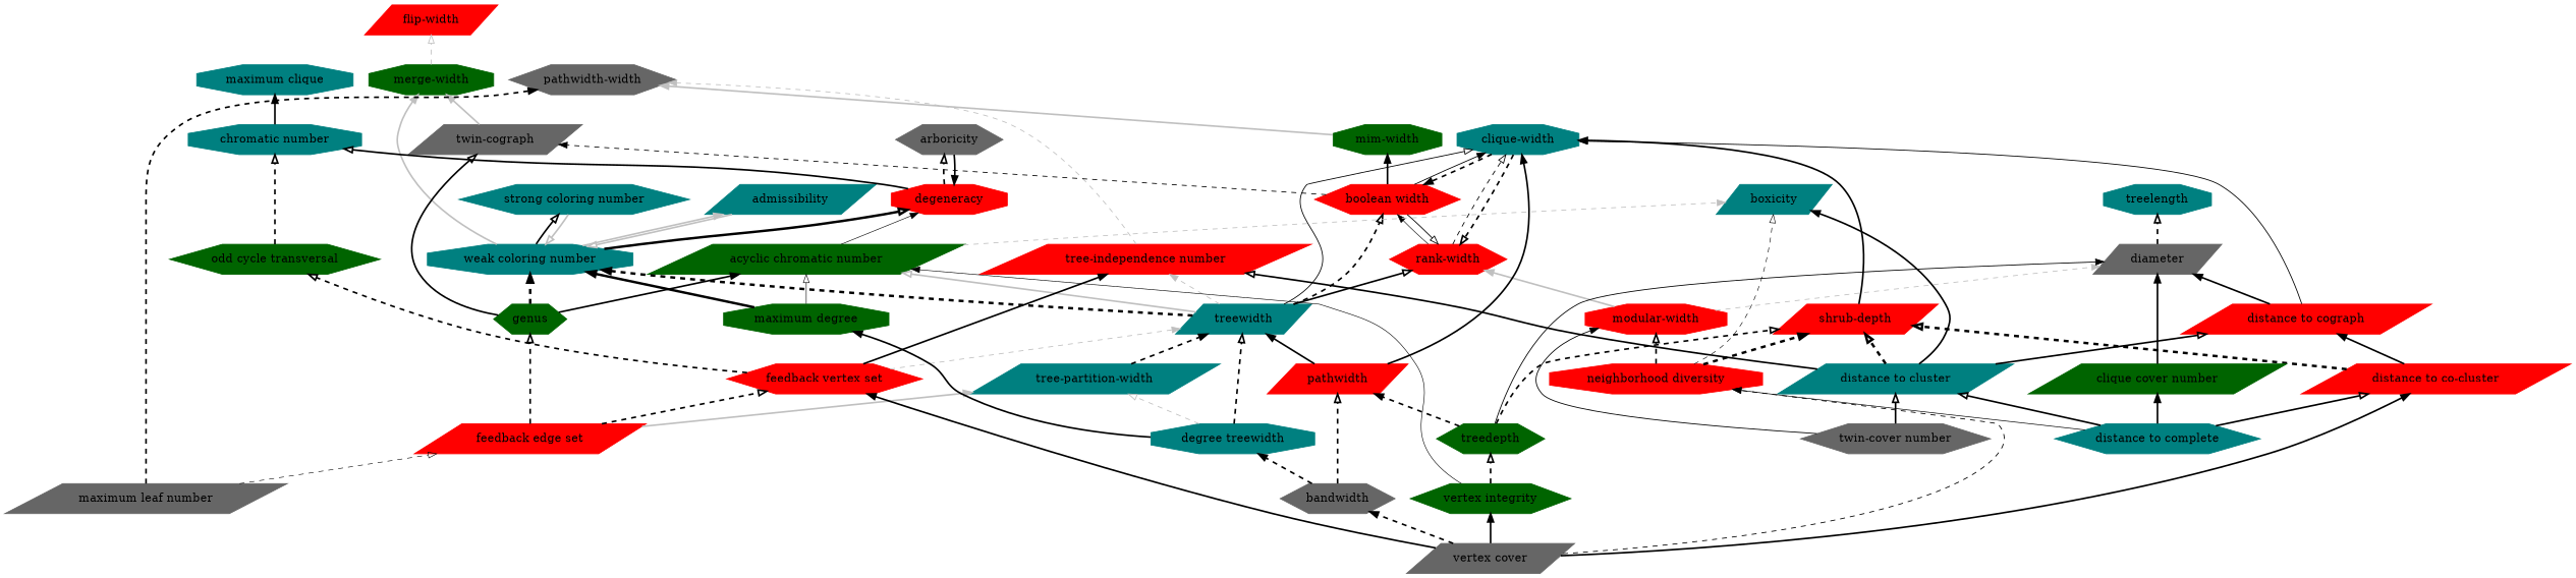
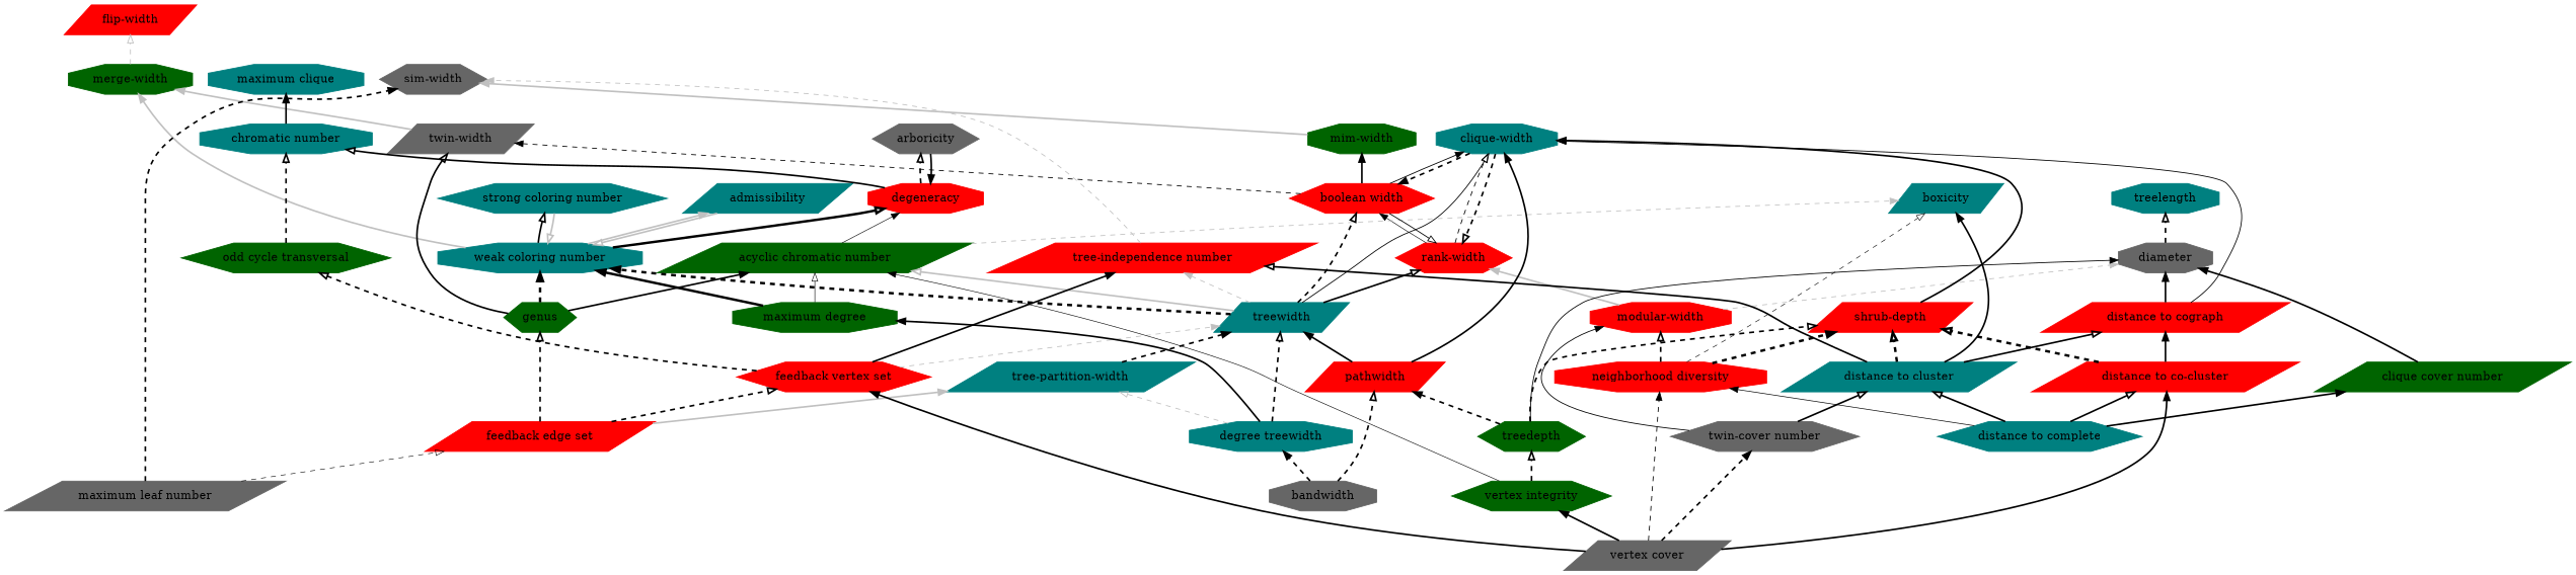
  digraph {
    rankdir=BT
    node [color=teal shape=parallelogram style=filled]
    edge [arrowhead=normal decorate=true lblstyle="above, sloped" penwidth=2.0 style=bold weight=100]
    n1 [label="tree-partition-width"]
    n2 [label=treewidth]
    n3 [color=red label="rank-width" shape=hexagon]
    n4 [color=red label="tree-independence number"]
    n5 [color=darkgreen label="acyclic chromatic number"]
    n6 [color=red label="boolean width" shape=hexagon]
    n7 [label="clique-width" shape=octagon]
    n8 [label="weak coloring number" shape=octagon]
    n9 [color=red label="modular-width" shape=octagon]
-   n10 [color=gray40 label=diameter]
+   n10 [color=gray40 label=diameter shape=octagon]
    n11 [label=treelength shape=octagon]
-   n12 [color=gray40 label="pathwidth-width" shape=hexagon]
+   n12 [color=gray40 label="sim-width" shape=hexagon]
    n13 [color=gray40 label="twin-cover number" shape=hexagon]
    n14 [label="distance to cluster"]
    n15 [label=boxicity]
    n16 [color=red label="shrub-depth"]
    n17 [color=red label="distance to cograph"]
    n18 [color=red label=degeneracy shape=octagon]
-   n19 [color=gray40 label="twin-cograph"]
+   n19 [color=gray40 label="twin-width"]
    n20 [color=darkgreen label="mim-width" shape=octagon]
    n21 [color=darkgreen label="merge-width" shape=octagon]
    n22 [label=admissibility]
    n23 [label="strong coloring number" shape=hexagon]
    n24 [color=red label="feedback edge set"]
    n25 [color=darkgreen label=genus shape=hexagon]
    n26 [color=red label="feedback vertex set" shape=hexagon]
    n27 [color=darkgreen label="odd cycle transversal" shape=hexagon]
    n28 [color=red label=pathwidth]
    n29 [label="chromatic number" shape=octagon]
    n30 [color=gray40 label=arboricity shape=hexagon]
    n31 [color=red label="distance to co-cluster"]
    n32 [label="maximum clique" shape=octagon]
    n33 [color=darkgreen label="clique cover number"]
    n34 [color=red label="flip-width"]
-   n35 [color=gray40 label=bandwidth shape=hexagon]
+   n35 [color=gray40 label=bandwidth shape=octagon]
    n36 [label="degree treewidth" shape=octagon]
    n37 [color=darkgreen label="maximum degree" shape=octagon]
    n38 [color=darkgreen label="vertex integrity" shape=hexagon]
    n39 [color=darkgreen label=treedepth shape=hexagon]
    n40 [color=gray40 label="vertex cover"]
    n41 [color=red label="neighborhood diversity" shape=octagon]
    n42 [label="distance to complete" shape=hexagon]
    n43 [color=gray40 label="maximum leaf number"]
    n1 -> n2 [style=dashed]
    n2 -> n3 [arrowhead=onormal]
    n2 -> n4 [color=gray style=dashed weight=1 penwidth=""]
    n2 -> n5 [arrowhead=onormal color=gray weight=1 penwidth=""]
    n2 -> n6 [arrowhead=onormal style=dashed]
    n2 -> n7 [arrowhead=onormal penwidth=1.0 weight=1]
    n2 -> n8 [penwidth=3.0 style=dashed]
    n3 -> n6 [penwidth=0.7 weight=20]
    n3 -> n7 [arrowhead=onormal penwidth=1.0 style=dashed weight=1]
    n4 -> n12 [color=gray style=dashed weight=1 penwidth=""]
    n5 -> n15 [color=gray style=dashed weight=1 penwidth=""]
    n5 -> n18 [penwidth=0.7 weight=20]
    n6 -> n3 [arrowhead=onormal penwidth=1.0 weight=1]
    n6 -> n7 [penwidth=1.0 weight=1]
    n6 -> n19 [penwidth=1.0 style=dashed weight=1]
    n6 -> n20
    n7 -> n3 [arrowhead=onormal style=dashed]
    n7 -> n6 [style=dashed]
    n8 -> n18 [arrowhead=onormal penwidth=3.0]
    n8 -> n21 [color=gray weight=1 penwidth=""]
    n8 -> n22 [color=gray weight=1 penwidth=""]
    n8 -> n23 [arrowhead=onormal]
    n9 -> n3 [color=gray weight=1 penwidth=""]
    n9 -> n10 [color=gray style=dashed weight=1 penwidth=""]
    n10 -> n11 [arrowhead=onormal style=dashed]
    n13 -> n9 [penwidth=1.0 weight=1]
    n13 -> n14 [arrowhead=onormal]
    n14 -> n4 [arrowhead=onormal]
    n14 -> n15
    n14 -> n16 [arrowhead=onormal penwidth=3.0 style=dashed]
    n14 -> n17 [arrowhead=onormal]
    n16 -> n7 [arrowhead=onormal]
    n17 -> n7 [penwidth=1.0 weight=1]
    n17 -> n10
    n18 -> n29 [arrowhead=onormal]
    n18 -> n30 [arrowhead=onormal style=dashed]
    n19 -> n21 [color=gray weight=1 penwidth=""]
    n20 -> n12 [color=gray weight=1 penwidth=""]
    n21 -> n34 [arrowhead=onormal color=gray style=dashed weight=1 penwidth=""]
    n22 -> n8 [arrowhead=onormal color=gray weight=1 penwidth=""]
    n23 -> n8 [arrowhead=onormal color=gray weight=1 penwidth=""]
    n24 -> n1 [color=gray weight=1 penwidth=""]
    n24 -> n25 [arrowhead=onormal style=dashed]
    n24 -> n26 [arrowhead=onormal style=dashed]
    n25 -> n5
    n25 -> n8 [penwidth=3.0 style=dashed]
    n25 -> n19 [arrowhead=onormal]
    n26 -> n2 [color=gray style=dashed weight=1 penwidth=""]
    n26 -> n4
    n26 -> n27 [arrowhead=onormal style=dashed]
    n27 -> n29 [arrowhead=onormal style=dashed]
    n28 -> n2
    n28 -> n7
    n29 -> n32
    n30 -> n18
    n31 -> n16 [arrowhead=onormal penwidth=3.0 style=dashed]
    n31 -> n17
    n33 -> n10
    n35 -> n28 [arrowhead=onormal style=dashed]
    n35 -> n36 [style=dashed]
    n36 -> n1 [arrowhead=onormal color=gray style=dashed weight=1 penwidth=""]
    n36 -> n2 [arrowhead=onormal style=dashed]
    n36 -> n37
    n37 -> n5 [arrowhead=onormal penwidth=0.7 weight=20]
    n37 -> n8 [penwidth=3.0]
    n38 -> n5 [penwidth=0.7 weight=20]
    n38 -> n39 [arrowhead=onormal style=dashed]
    n39 -> n10 [penwidth=1.0 weight=1]
    n39 -> n16 [arrowhead=onormal style=dashed]
    n39 -> n28 [style=dashed]
-   n40 -> n35 [style=dashed]
+   n40 -> n13 [style=dashed]
    n40 -> n26
    n40 -> n31
    n40 -> n38
    n40 -> n41 [penwidth=1.0 style=dashed weight=1]
    n41 -> n9 [arrowhead=onormal style=dashed]
    n41 -> n15 [arrowhead=onormal penwidth=0.7 style=dashed weight=20]
    n41 -> n16 [penwidth=3.0 style=dashed]
    n42 -> n14 [arrowhead=onormal]
    n42 -> n31 [arrowhead=onormal]
    n42 -> n33
    n42 -> n41 [penwidth=0.8 weight=1]
    n43 -> n12 [style=dashed]
    n43 -> n24 [arrowhead=onormal penwidth=0.7 style=dashed weight=20]
  }
